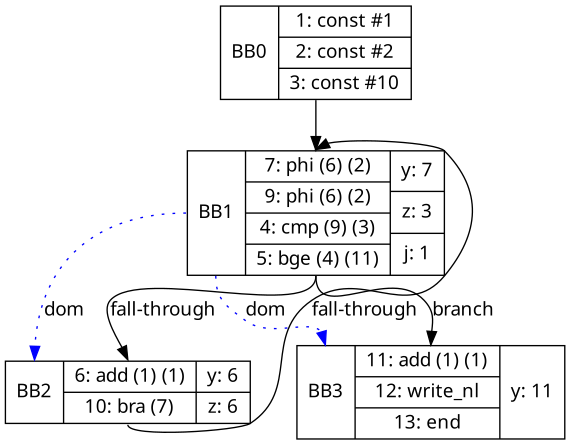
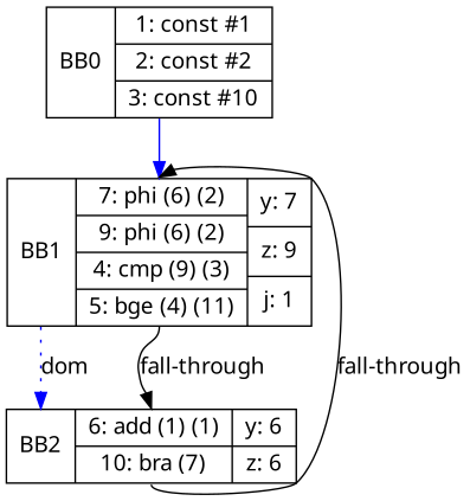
  digraph {
    fontname="Noto Sans"
    node [fontname="Noto Sans" shape=record]
    edge [fontname="Noto Sans" headport=n tailport=s]
    n1 [label="<b>BB0 | {1: const #1|2: const #2|3: const #10}"]
-   n2 [label="<b>BB1 | {7: phi (6) (2)|9: phi (6) (2)|4: cmp (9) (3)|5: bge (4) (11)}| {y: 7 | z: 3 | j: 1}"]
+   n2 [label="<b>BB1 | {7: phi (6) (2)|9: phi (6) (2)|4: cmp (9) (3)|5: bge (4) (11)}| {y: 7 | z: 9 | j: 1}"]
    n3 [label="<b>BB2 | {6: add (1) (1)|10: bra (7)}| {y: 6 | z: 6}"]
-   n4 [label="<b>BB3 | {11: add (1) (1)|12: write_nl|13: end}| {y: 11}"]
-   n1 -> n2
+   n1 -> n2 [color=blue]
    n2 -> n3 [label="fall-through"]
    n2 -> n3 [color=blue headport=b label=dom style=dotted tailport=b]
-   n2 -> n4 [label=branch]
-   n2 -> n4 [color=blue headport=b label=dom style=dotted tailport=b]
    n3 -> n2 [label="fall-through"]
  }
